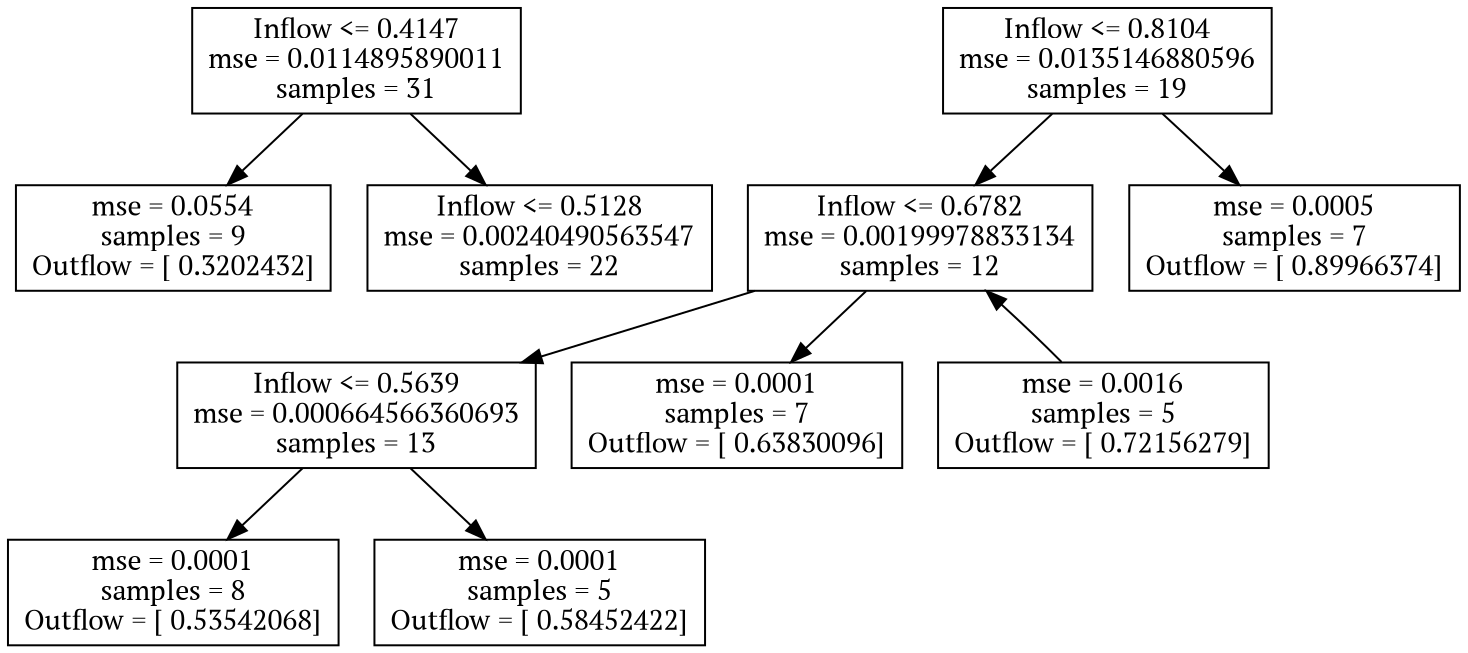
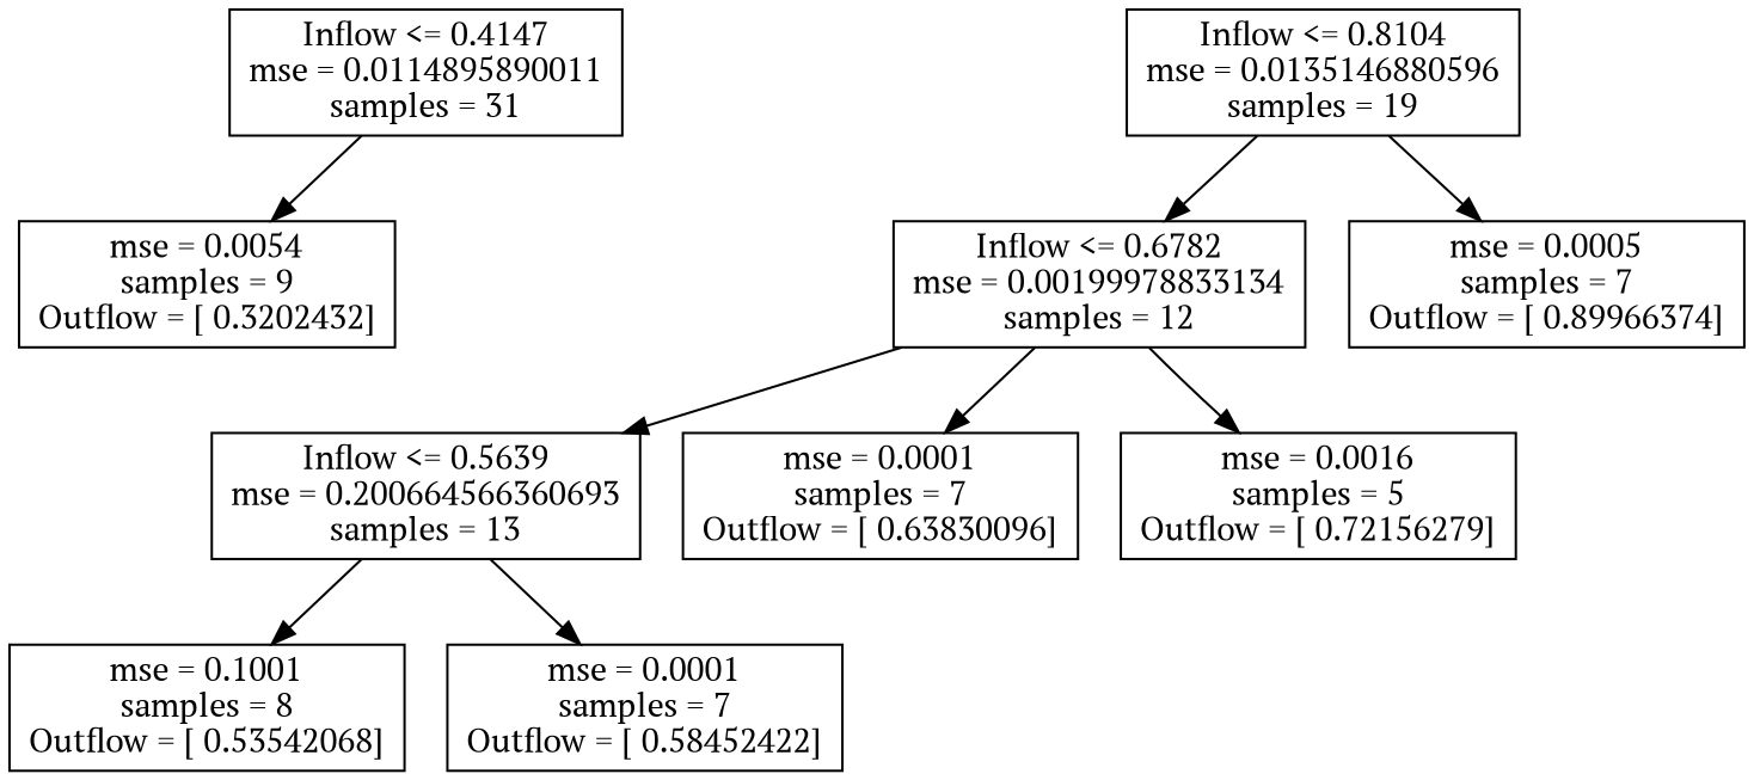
  digraph {
    fontname="PT Serif"
    node [fontname="PT Serif" shape=box]
    edge [fontname="PT Serif"]
    n1 [label="Inflow <= 0.4147\nmse = 0.0114895890011\nsamples = 31"]
-   n2 [label="mse = 0.0554\nsamples = 9\nOutflow = [ 0.3202432]"]
-   n3 [label="Inflow <= 0.5128\nmse = 0.00240490563547\nsamples = 22"]
+   n2 [label="mse = 0.0054\nsamples = 9\nOutflow = [ 0.3202432]"]
    n4 [label="Inflow <= 0.8104\nmse = 0.0135146880596\nsamples = 19"]
    n5 [label="Inflow <= 0.6782\nmse = 0.00199978833134\nsamples = 12"]
    n6 [label="mse = 0.0005\nsamples = 7\nOutflow = [ 0.89966374]"]
-   n7 [label="Inflow <= 0.5639\nmse = 0.000664566360693\nsamples = 13"]
-   n8 [label="mse = 0.0001\nsamples = 8\nOutflow = [ 0.53542068]"]
-   n9 [label="mse = 0.0001\nsamples = 5\nOutflow = [ 0.58452422]"]
+   n7 [label="Inflow <= 0.5639\nmse = 0.200664566360693\nsamples = 13"]
+   n8 [label="mse = 0.1001\nsamples = 8\nOutflow = [ 0.53542068]"]
+   n9 [label="mse = 0.0001\nsamples = 7\nOutflow = [ 0.58452422]"]
    n10 [label="mse = 0.0001\nsamples = 7\nOutflow = [ 0.63830096]"]
    n11 [label="mse = 0.0016\nsamples = 5\nOutflow = [ 0.72156279]"]
    n1 -> n2
-   n1 -> n3
    n4 -> n5
    n4 -> n6
    n5 -> n7
    n5 -> n10
-   n11 -> n5
+   n5 -> n11
    n7 -> n8
    n7 -> n9
  }
